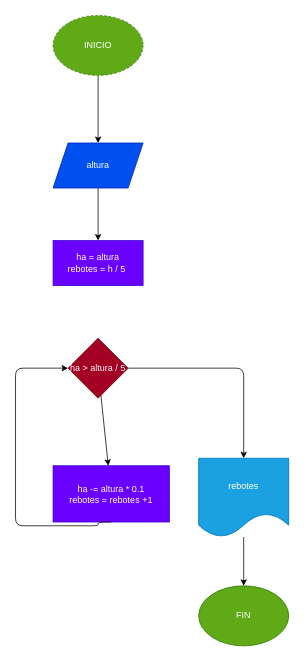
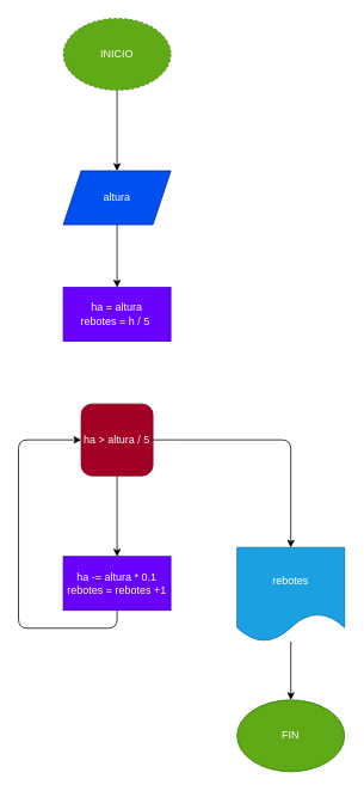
  <mxCell id="0" />
  <mxCell id="1" parent="0" />
  <mxCell id="2" value="" style="edgeStyle=none;html=1;" parent="1" source="3" target="5" edge="1"><mxGeometry relative="1" as="geometry" /></mxCell>
  <mxCell id="3" value="INICIO" style="ellipse;whiteSpace=wrap;html=1;fillColor=#60a917;fontColor=#ffffff;strokeColor=#2D7600;dashed=1;" parent="1" vertex="1"><mxGeometry x="70" y="20" width="120" height="80" as="geometry" /></mxCell>
  <mxCell id="4" value="" style="edgeStyle=none;html=1;" parent="1" source="5" edge="1"><mxGeometry relative="1" as="geometry"><mxPoint x="130" y="320" as="targetPoint" /></mxGeometry></mxCell>
  <mxCell id="5" value="altura" style="shape=parallelogram;perimeter=parallelogramPerimeter;whiteSpace=wrap;html=1;fixedSize=1;fillColor=#0050ef;fontColor=#ffffff;strokeColor=#001DBC;" parent="1" vertex="1"><mxGeometry x="70" y="190" width="120" height="60" as="geometry" /></mxCell>
  <mxCell id="6" value="ha = altura&lt;br&gt;rebotes = h / 5&amp;nbsp;" style="rounded=0;whiteSpace=wrap;html=1;fillColor=#6a00ff;fontColor=#ffffff;strokeColor=#3700CC;" parent="1" vertex="1"><mxGeometry x="70" y="320" width="120" height="60" as="geometry" /></mxCell>
  <mxCell id="7" value="" style="edgeStyle=none;html=1;" parent="1" source="9" target="10" edge="1"><mxGeometry relative="1" as="geometry" /></mxCell>
  <mxCell id="8" value="" style="edgeStyle=orthogonalEdgeStyle;html=1;" parent="1" source="9" target="13" edge="1"><mxGeometry relative="1" as="geometry" /></mxCell>
- <mxCell id="9" value="ha &amp;gt; altura / 5" style="rhombus;whiteSpace=wrap;html=1;rounded=0;fillColor=#a20025;fontColor=#ffffff;strokeColor=#6F0000;" parent="1" vertex="1"><mxGeometry x="90" y="450" width="80" height="80" as="geometry" /></mxCell>
- <mxCell id="10" value="ha -= altura * 0.1&lt;br&gt;rebotes = rebotes +1" style="whiteSpace=wrap;html=1;rounded=0;fillColor=#6a00ff;fontColor=#ffffff;strokeColor=#3700CC;" parent="1" vertex="1"><mxGeometry x="70" y="620" width="155" height="75" as="geometry" /></mxCell>
+ <mxCell id="9" value="ha &amp;gt; altura / 5" style="whiteSpace=wrap;html=1;fillColor=#a20025;fontColor=#ffffff;strokeColor=#6F0000;rounded=1;" parent="1" vertex="1"><mxGeometry x="90" y="450" width="80" height="80" as="geometry" /></mxCell>
+ <mxCell id="10" value="ha -= altura * 0.1&lt;br&gt;rebotes = rebotes +1" style="whiteSpace=wrap;html=1;rounded=0;fillColor=#6a00ff;fontColor=#ffffff;strokeColor=#3700CC;" parent="1" vertex="1"><mxGeometry x="70" y="620" width="120" height="60" as="geometry" /></mxCell>
  <mxCell id="11" value="" style="endArrow=classic;html=1;edgeStyle=orthogonalEdgeStyle;exitX=0.5;exitY=1;exitDx=0;exitDy=0;entryX=0;entryY=0.5;entryDx=0;entryDy=0;" parent="1" source="10" target="9" edge="1"><mxGeometry width="50" height="50" relative="1" as="geometry"><mxPoint x="120" y="630" as="sourcePoint" /><mxPoint x="170" y="580" as="targetPoint" /><Array as="points"><mxPoint x="130" y="700" /><mxPoint x="20" y="700" /><mxPoint x="20" y="490" /></Array></mxGeometry></mxCell>
  <mxCell id="12" value="" style="edgeStyle=orthogonalEdgeStyle;html=1;" parent="1" source="13" edge="1"><mxGeometry relative="1" as="geometry"><mxPoint x="324" y="780" as="targetPoint" /></mxGeometry></mxCell>
  <mxCell id="13" value="rebotes" style="shape=document;whiteSpace=wrap;html=1;boundedLbl=1;rounded=0;fillColor=#1ba1e2;fontColor=#ffffff;strokeColor=#006EAF;" parent="1" vertex="1"><mxGeometry x="264" y="610" width="120" height="105" as="geometry" /></mxCell>
  <mxCell id="14" value="FIN" style="ellipse;whiteSpace=wrap;html=1;fillColor=#60a917;fontColor=#ffffff;strokeColor=#2D7600;" parent="1" vertex="1"><mxGeometry x="264" y="780" width="120" height="80" as="geometry" /></mxCell>
